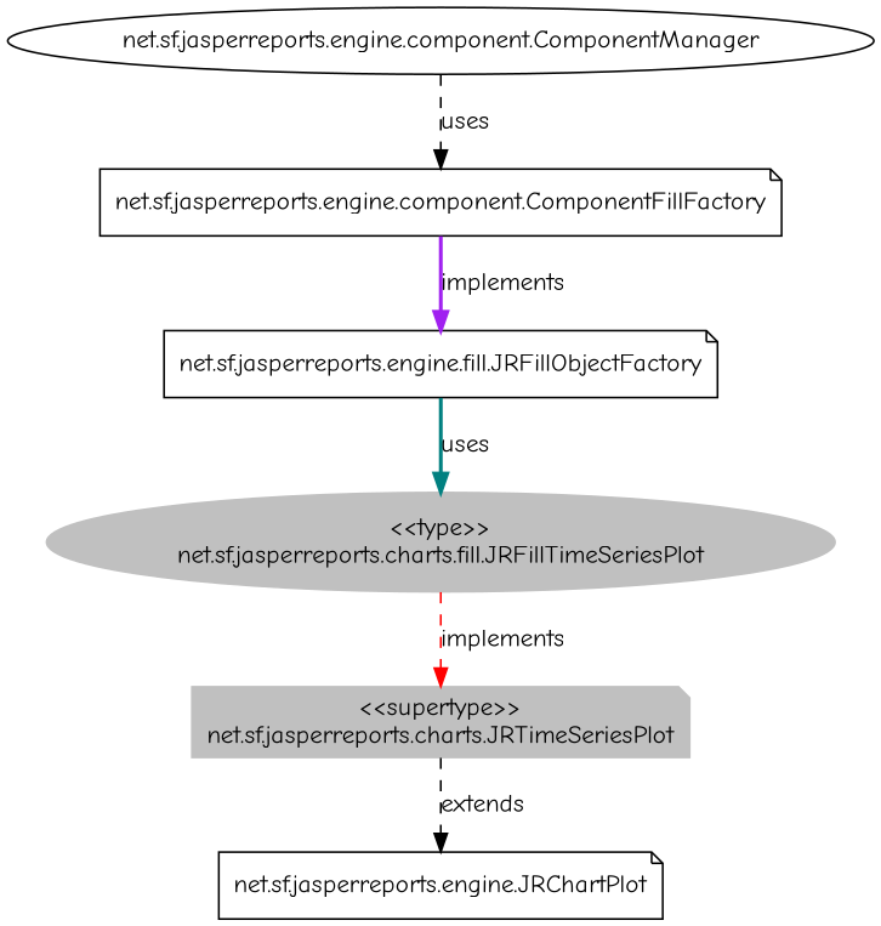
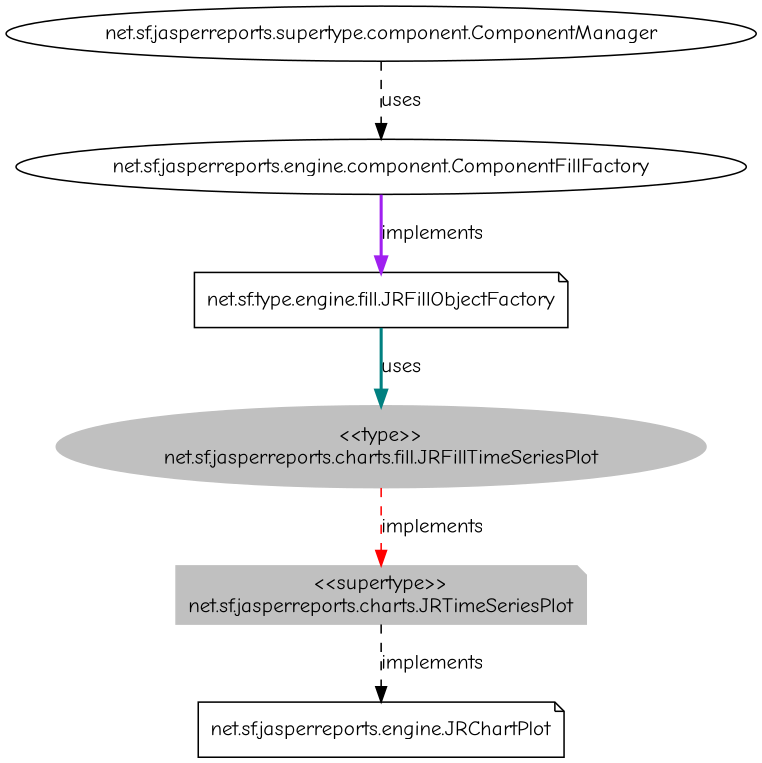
  digraph {
    fontname="Comic Neue"
    node [fontname="Comic Neue" shape=ellipse]
    edge [color=black fontname="Comic Neue" style=dashed]
    n1 [color=grey label="<<type>>\nnet.sf.jasperreports.charts.fill.JRFillTimeSeriesPlot" style=filled]
    n2 [color=grey label="<<supertype>>\nnet.sf.jasperreports.charts.JRTimeSeriesPlot" shape=note style=filled]
    n3 [label="net.sf.jasperreports.engine.JRChartPlot" shape=note]
-   n4 [label="net.sf.jasperreports.engine.component.ComponentManager"]
-   n5 [label="net.sf.jasperreports.engine.component.ComponentFillFactory" shape=note]
-   n6 [label="net.sf.jasperreports.engine.fill.JRFillObjectFactory" shape=note]
+   n4 [label="net.sf.jasperreports.supertype.component.ComponentManager"]
+   n5 [label="net.sf.jasperreports.engine.component.ComponentFillFactory"]
+   n6 [label="net.sf.type.engine.fill.JRFillObjectFactory" shape=note]
    n1 -> n2 [color=red label=implements]
-   n2 -> n3 [label=extends]
+   n2 -> n3 [label=implements]
    n4 -> n5 [label=uses]
    n5 -> n6 [color=purple label=implements style=bold]
    n6 -> n1 [color=teal label=uses style=bold]
  }
